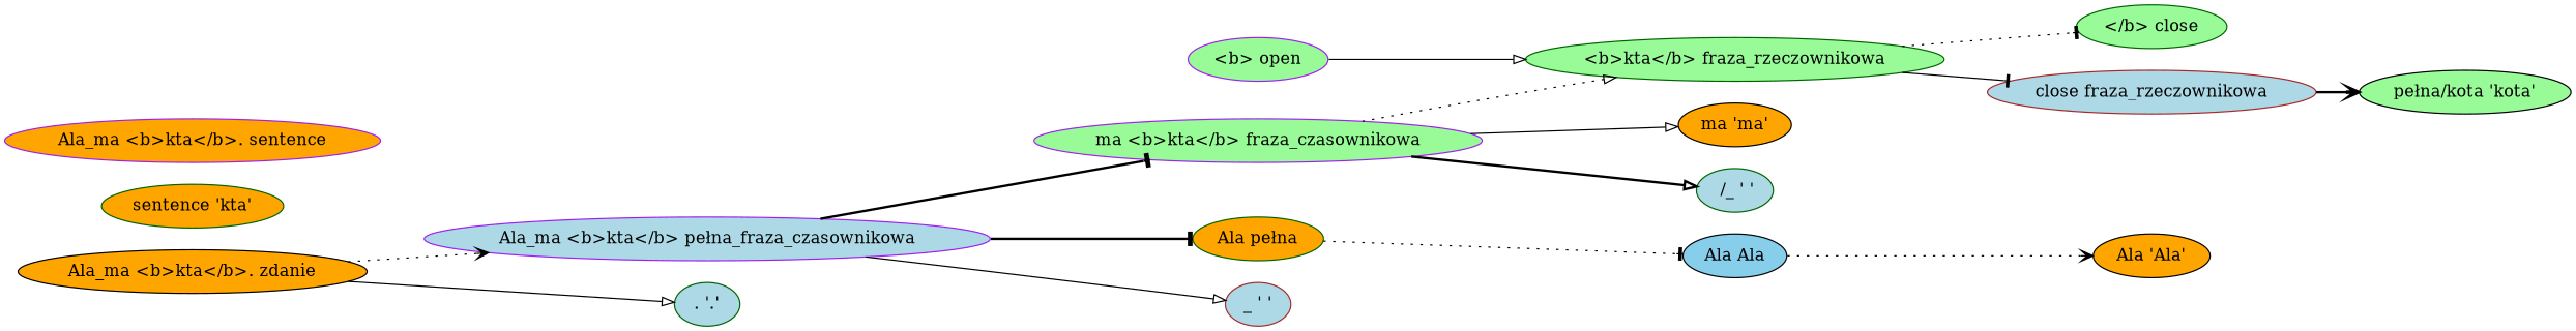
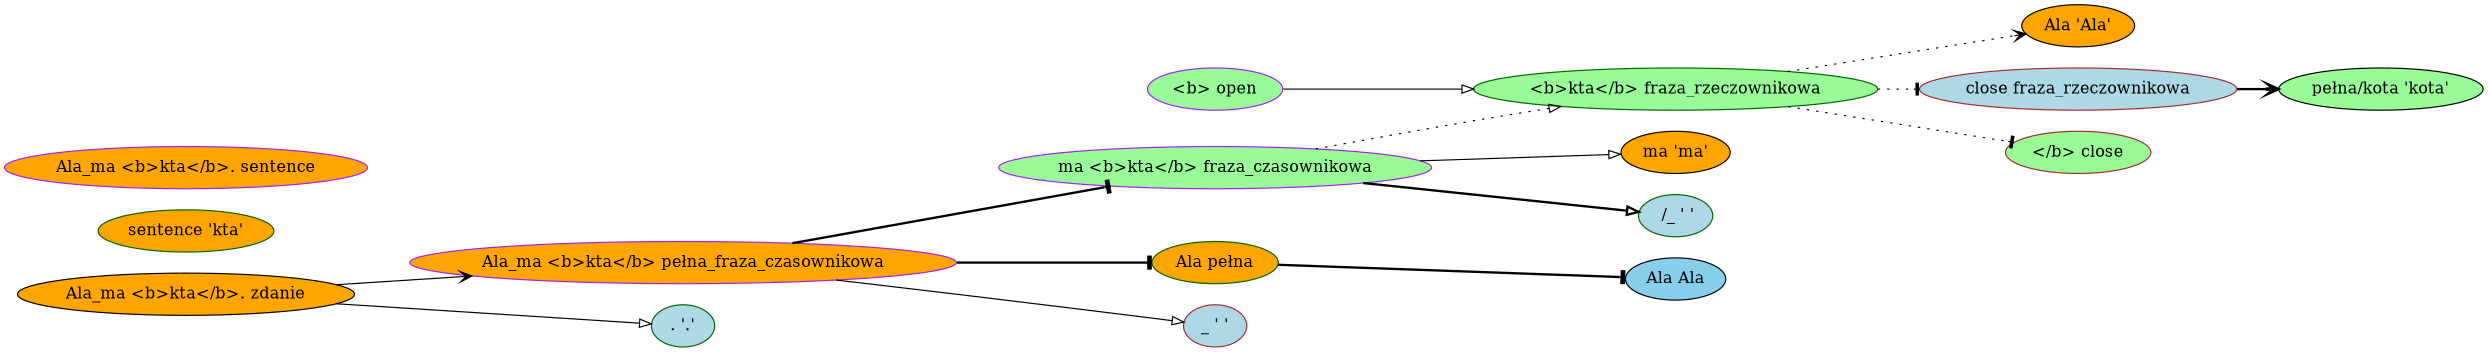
  digraph {
    rankdir=LR
    node [color=black fillcolor=orange style=filled]
    edge [arrowhead=onormal style=solid]
    n1 [label="Ala 'Ala'"]
    n2 [fillcolor=skyblue label="Ala Ala"]
    n3 [color=darkgreen label="Ala pełna"]
    n4 [color=brown fillcolor=lightblue label="_ ' '"]
    n5 [label="ma 'ma'"]
    n6 [color=darkgreen fillcolor=lightblue label="&nbsp;/_ ' '"]
    n7 [color=purple fillcolor=palegreen label="<b> open"]
    n8 [color=darkgreen fillcolor=palegreen label="<b>kta</b> fraza_rzeczownikowa"]
    n9 [color=darkgreen label="sentence 'kta'"]
    n10 [fillcolor=palegreen label="pełna/kota 'kota'"]
    n11 [color=brown fillcolor=lightblue label="close fraza_rzeczownikowa"]
-   n12 [color=darkgreen fillcolor=palegreen label="</b> close"]
+   n12 [color=brown fillcolor=palegreen label="</b> close"]
    n13 [color=purple fillcolor=palegreen label="ma&nbsp;<b>kta</b> fraza_czasownikowa"]
-   n14 [color=purple fillcolor=lightblue label="Ala_ma&nbsp;<b>kta</b> pełna_fraza_czasownikowa"]
+   n14 [color=purple label="Ala_ma&nbsp;<b>kta</b> pełna_fraza_czasownikowa"]
    n15 [color=darkgreen fillcolor=lightblue label=". '.'"]
    n16 [color=purple label="Ala_ma&nbsp;<b>kta</b>. sentence"]
    n17 [label="Ala_ma&nbsp;<b>kta</b>. zdanie"]
-   n2 -> n1 [arrowhead=vee style=dotted]
-   n3 -> n2 [arrowhead=tee style=dotted]
+   n8 -> n1 [arrowhead=vee style=dotted]
+   n3 -> n2 [arrowhead=tee style=bold]
    n7 -> n8
-   n8 -> n11 [arrowhead=tee]
+   n8 -> n11 [arrowhead=tee style=dotted]
    n8 -> n12 [arrowhead=tee style=dotted]
    n11 -> n10 [arrowhead=vee style=bold]
    n13 -> n5
    n13 -> n6 [style=bold]
    n13 -> n8 [style=dotted]
    n14 -> n3 [arrowhead=tee style=bold]
    n14 -> n4
    n14 -> n13 [arrowhead=tee style=bold]
-   n17 -> n14 [arrowhead=vee style=dotted]
+   n17 -> n14 [arrowhead=vee]
    n17 -> n15
  }
